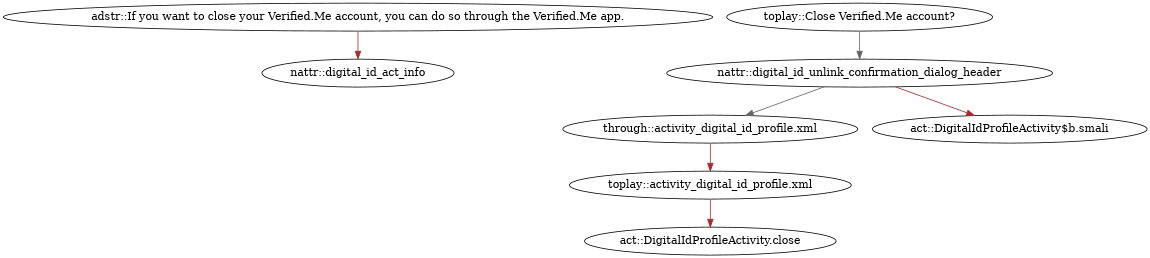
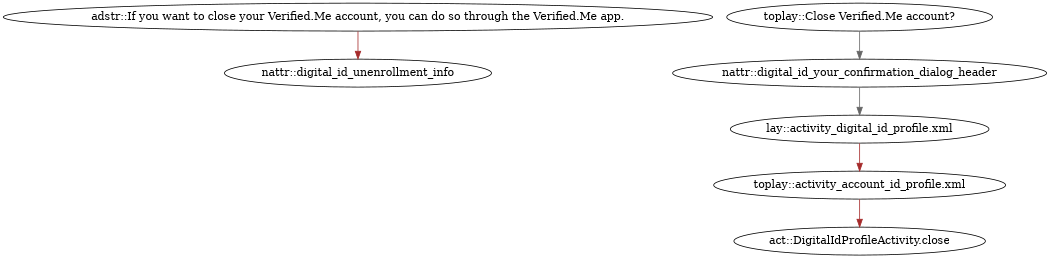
  digraph {
    edge [color=brown]
    "adstr::If you want to close your Verified.Me account, you can do so through the Verified.Me app."
-   "nattr::digital_id_unenrollment_info" [label="nattr::digital_id_act_info"]
-   "lay::activity_digital_id_profile.xml" [label="through::activity_digital_id_profile.xml"]
-   "toplay::activity_digital_id_profile.xml"
+   "nattr::digital_id_unenrollment_info"
+   "lay::activity_digital_id_profile.xml"
+   "toplay::activity_digital_id_profile.xml" [label="toplay::activity_account_id_profile.xml"]
    n5 [label="toplay::Close Verified.Me account?"]
-   "nattr::digital_id_unlink_confirmation_dialog_header"
-   "act::DigitalIdProfileActivity$b.smali"
+   "nattr::digital_id_unlink_confirmation_dialog_header" [label="nattr::digital_id_your_confirmation_dialog_header"]
    n8 [label="act::DigitalIdProfileActivity.close"]
    "adstr::If you want to close your Verified.Me account, you can do so through the Verified.Me app." -> "nattr::digital_id_unenrollment_info"
    "lay::activity_digital_id_profile.xml" -> "toplay::activity_digital_id_profile.xml"
    "toplay::activity_digital_id_profile.xml" -> n8
    n5 -> "nattr::digital_id_unlink_confirmation_dialog_header" [color=gray40]
    "nattr::digital_id_unlink_confirmation_dialog_header" -> "lay::activity_digital_id_profile.xml" [color=gray40]
-   "nattr::digital_id_unlink_confirmation_dialog_header" -> "act::DigitalIdProfileActivity$b.smali"
  }
